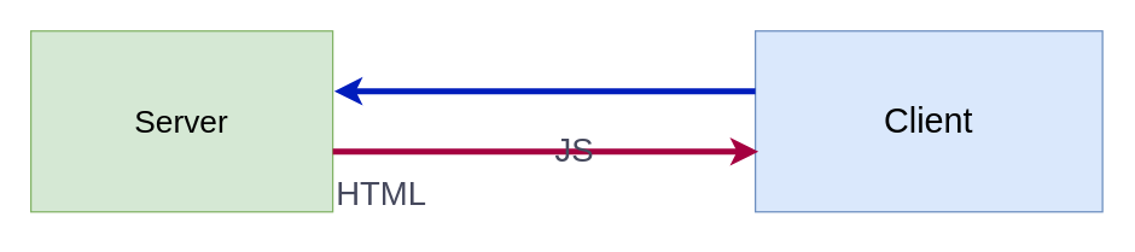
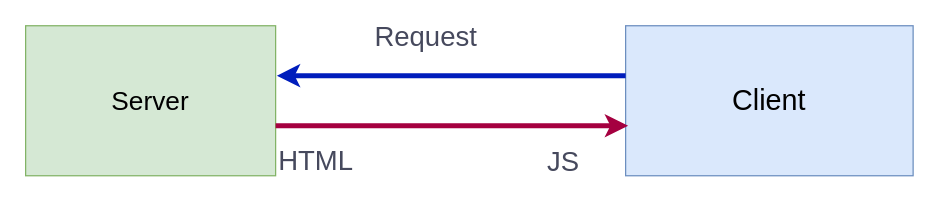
  <mxCell id="0" />
  <mxCell id="1" parent="0" />
  <mxCell id="2" value="&lt;font style=&quot;font-size: 21px&quot;&gt;Server&lt;/font&gt;" style="rounded=0;whiteSpace=wrap;html=1;sketch=0;fillColor=#d5e8d4;strokeColor=#82b366;" parent="1" vertex="1"><mxGeometry x="20" y="20" width="200" height="120" as="geometry" /></mxCell>
  <mxCell id="3" value="&lt;font style=&quot;font-size: 23px&quot;&gt;Client&lt;/font&gt;" style="rounded=0;whiteSpace=wrap;html=1;sketch=0;strokeColor=#6c8ebf;fillColor=#dae8fc;" parent="1" vertex="1"><mxGeometry x="500" y="20" width="230" height="120" as="geometry" /></mxCell>
  <mxCell id="4" style="edgeStyle=orthogonalEdgeStyle;curved=0;rounded=1;sketch=0;orthogonalLoop=1;jettySize=auto;html=1;exitX=0.5;exitY=1;exitDx=0;exitDy=0;strokeColor=#788AA3;fillColor=#B2C9AB;fontColor=#46495D;" parent="1" source="2" target="2" edge="1"><mxGeometry relative="1" as="geometry" /></mxCell>
  <mxCell id="5" value="" style="endArrow=classic;html=1;strokeColor=#A50040;fillColor=#d80073;fontColor=#46495D;strokeWidth=4;" parent="1" edge="1"><mxGeometry width="50" height="50" relative="1" as="geometry"><mxPoint x="220" y="100" as="sourcePoint" /><mxPoint x="502" y="100" as="targetPoint" /><Array as="points"><mxPoint x="500" y="100" /></Array></mxGeometry></mxCell>
  <mxCell id="6" value="HTML" style="edgeLabel;html=1;align=center;verticalAlign=middle;resizable=0;points=[];fontColor=#46495D;fontSize=22;" parent="5" vertex="1" connectable="0"><mxGeometry x="0.92" y="-2" relative="1" as="geometry"><mxPoint x="-239.98" y="26.12" as="offset" /></mxGeometry></mxCell>
  <mxCell id="7" value="" style="endArrow=classic;html=1;strokeColor=#001DBC;strokeWidth=4;fillColor=#0050ef;fontColor=#46495D;entryX=1.005;entryY=0.333;entryDx=0;entryDy=0;entryPerimeter=0;" parent="1" target="2" edge="1"><mxGeometry width="50" height="50" relative="1" as="geometry"><mxPoint x="500" y="60" as="sourcePoint" /><mxPoint x="440" y="60" as="targetPoint" /></mxGeometry></mxCell>
- <mxCell id="9" value="JS" style="text;html=1;align=center;verticalAlign=middle;resizable=0;points=[];autosize=1;fontSize=22;fontColor=#46495D;" parent="1" vertex="1"><mxGeometry x="360" y="85" width="40" height="30" as="geometry" /></mxCell>
+ <mxCell id="8" value="&lt;font style=&quot;font-size: 22px&quot;&gt;Request&lt;/font&gt;" style="text;html=1;align=center;verticalAlign=middle;resizable=0;points=[];autosize=1;fontColor=#46495D;" parent="1" vertex="1"><mxGeometry x="290" y="20" width="100" height="20" as="geometry" /></mxCell>
+ <mxCell id="9" value="JS" style="text;html=1;align=center;verticalAlign=middle;resizable=0;points=[];autosize=1;fontSize=22;fontColor=#46495D;" parent="1" vertex="1"><mxGeometry x="430" y="115" width="40" height="30" as="geometry" /></mxCell>
